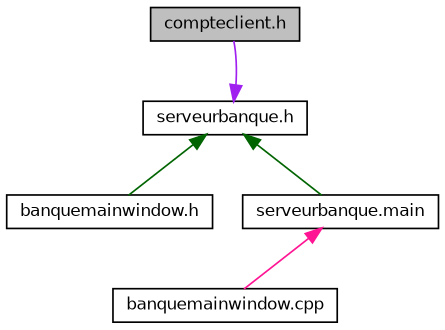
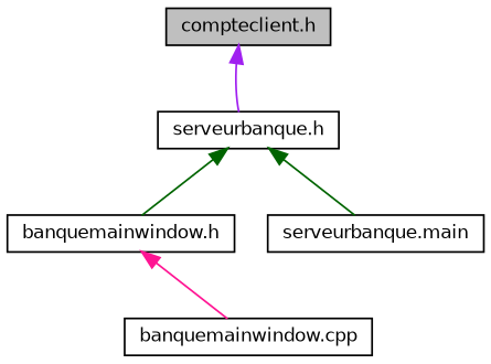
  digraph {
    node [color=black fillcolor=white fontname=Helvetica fontsize=10 shape=record style=filled]
    edge [color=darkgreen dir=back fontname=Helvetica fontsize=10 labelfontname=Helvetica labelfontsize=10 style=solid]
    n1 [fillcolor=grey75 fontcolor=black height=0.2 label="compteclient.h" width=0.4]
    n2 [height=0.2 label="serveurbanque.h" width=0.4]
    n3 [height=0.2 label="banquemainwindow.h" width=0.4]
    n4 [height=0.2 label="serveurbanque.main" width=0.4]
    n5 [height=0.2 label="banquemainwindow.cpp" width=0.4]
-   n2 -> n1 [color=purple]
+   n1 -> n2 [color=purple]
    n2 -> n3
    n2 -> n4
-   n4 -> n5 [color=deeppink]
+   n3 -> n5 [color=deeppink]
  }
